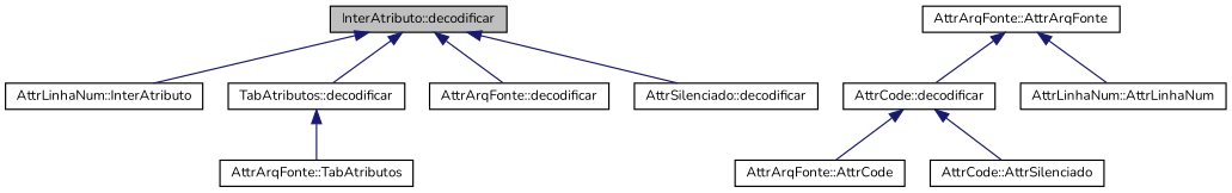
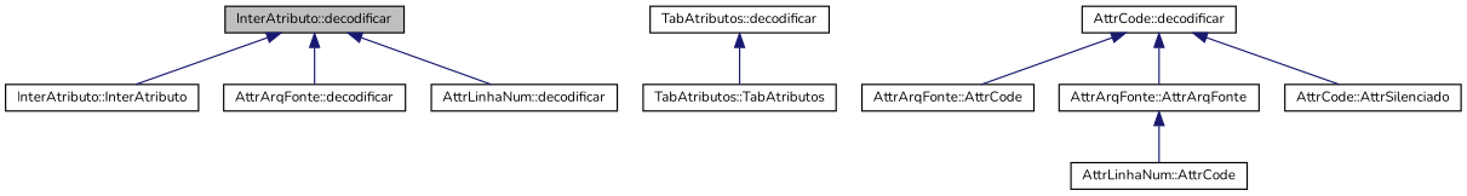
  digraph {
    fontname=Nunito
    rankdir=TB
    node [color=black fillcolor=white fontname=Nunito fontsize=10 shape=record style=filled]
    edge [color=midnightblue dir=back fontname=Nunito fontsize=10 labelfontname=Helvetica labelfontsize=10 style=solid]
    n1 [fillcolor=grey75 fontcolor=black height=0.2 label="InterAtributo::decodificar" width=0.4]
-   n2 [height=0.2 label="AttrLinhaNum::InterAtributo" width=0.4]
+   n2 [height=0.2 label="InterAtributo::InterAtributo" width=0.4]
    n3 [height=0.2 label="TabAtributos::decodificar" width=0.4]
    n4 [height=0.2 label="AttrArqFonte::decodificar" width=0.4]
-   n5 [height=0.2 label="AttrSilenciado::decodificar" width=0.4]
-   n6 [height=0.2 label="AttrArqFonte::TabAtributos" width=0.4]
+   n5 [height=0.2 label="AttrLinhaNum::decodificar" width=0.4]
+   n6 [height=0.2 label="TabAtributos::TabAtributos" width=0.4]
    n7 [height=0.2 label="AttrCode::decodificar" width=0.4]
    n8 [height=0.2 label="AttrArqFonte::AttrCode" width=0.4]
    n9 [height=0.2 label="AttrArqFonte::AttrArqFonte" width=0.4]
    n10 [height=0.2 label="AttrCode::AttrSilenciado" width=0.4]
-   n11 [height=0.2 label="AttrLinhaNum::AttrLinhaNum" width=0.4]
+   n11 [height=0.2 label="AttrLinhaNum::AttrCode" width=0.4]
    n1 -> n2
-   n1 -> n3
    n1 -> n4
    n1 -> n5
    n3 -> n6
    n7 -> n8
-   n9 -> n7
+   n7 -> n9
    n7 -> n10
    n9 -> n11
  }
